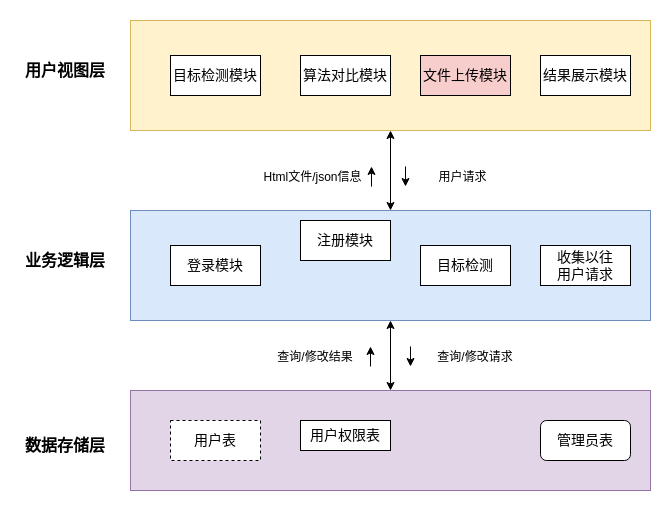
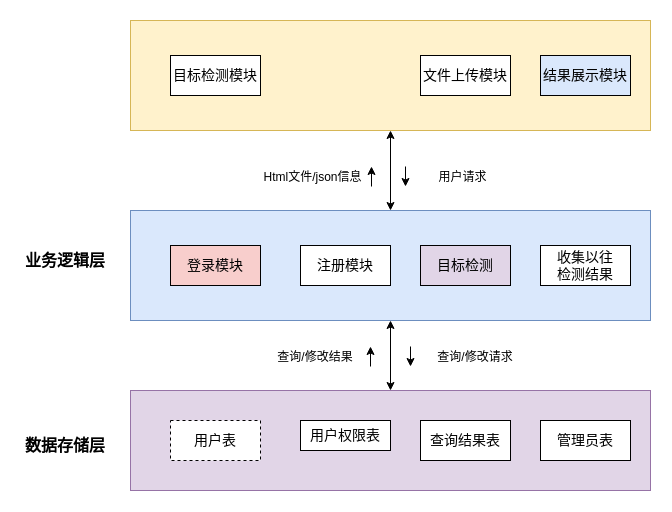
  <mxCell id="0" />
  <mxCell id="1" parent="0" />
  <mxCell id="2" value="" style="rounded=0;whiteSpace=wrap;html=1;fillColor=#e1d5e7;strokeColor=#9673a6;" parent="1" vertex="1"><mxGeometry x="130" y="390" width="520" height="100" as="geometry" /></mxCell>
  <mxCell id="3" value="&lt;font style=&quot;font-size: 14px&quot;&gt;用户表&lt;/font&gt;" style="rounded=0;whiteSpace=wrap;html=1;dashed=1;" parent="1" vertex="1"><mxGeometry x="170" y="420" width="90" height="40" as="geometry" /></mxCell>
  <mxCell id="4" value="&lt;font style=&quot;font-size: 14px&quot;&gt;用户权限表&lt;/font&gt;" style="rounded=0;whiteSpace=wrap;html=1;" parent="1" vertex="1"><mxGeometry x="300" y="420" width="90" height="30" as="geometry" /></mxCell>
- <mxCell id="6" value="&lt;font style=&quot;font-size: 14px&quot;&gt;管理员表&lt;/font&gt;" style="whiteSpace=wrap;html=1;rounded=1;" parent="1" vertex="1"><mxGeometry x="540" y="420" width="90" height="40" as="geometry" /></mxCell>
+ <mxCell id="5" value="&lt;font style=&quot;font-size: 14px&quot;&gt;查询结果表&lt;/font&gt;" style="rounded=0;whiteSpace=wrap;html=1;" parent="1" vertex="1"><mxGeometry x="420" y="420" width="90" height="40" as="geometry" /></mxCell>
+ <mxCell id="6" value="&lt;font style=&quot;font-size: 14px&quot;&gt;管理员表&lt;/font&gt;" style="rounded=0;whiteSpace=wrap;html=1;" parent="1" vertex="1"><mxGeometry x="540" y="420" width="90" height="40" as="geometry" /></mxCell>
  <mxCell id="7" value="&lt;b&gt;&lt;font style=&quot;font-size: 16px&quot;&gt;数据存储层&lt;/font&gt;&lt;/b&gt;" style="text;html=1;strokeColor=none;fillColor=none;align=center;verticalAlign=middle;whiteSpace=wrap;rounded=0;fontSize=14;" parent="1" vertex="1"><mxGeometry x="20" y="430" width="90" height="30" as="geometry" /></mxCell>
  <mxCell id="8" value="" style="rounded=0;whiteSpace=wrap;html=1;fillColor=#dae8fc;strokeColor=#6c8ebf;" parent="1" vertex="1"><mxGeometry x="130" y="210" width="520" height="110" as="geometry" /></mxCell>
- <mxCell id="9" value="&lt;font style=&quot;font-size: 14px&quot;&gt;登录模块&lt;/font&gt;" style="rounded=0;whiteSpace=wrap;html=1;" parent="1" vertex="1"><mxGeometry x="170" y="245" width="90" height="40" as="geometry" /></mxCell>
- <mxCell id="10" value="&lt;font style=&quot;font-size: 14px&quot;&gt;注册模块&lt;/font&gt;" style="rounded=0;whiteSpace=wrap;html=1;" parent="1" vertex="1"><mxGeometry x="300" y="220" width="90" height="40" as="geometry" /></mxCell>
- <mxCell id="11" value="&lt;font style=&quot;font-size: 14px&quot;&gt;目标检测&lt;/font&gt;" style="rounded=0;whiteSpace=wrap;html=1;" parent="1" vertex="1"><mxGeometry x="420" y="245" width="90" height="40" as="geometry" /></mxCell>
- <mxCell id="12" value="&lt;font style=&quot;font-size: 14px&quot;&gt;收集以往&lt;br&gt;用户请求&lt;/font&gt;" style="rounded=0;whiteSpace=wrap;html=1;" parent="1" vertex="1"><mxGeometry x="540" y="245" width="90" height="40" as="geometry" /></mxCell>
+ <mxCell id="9" value="&lt;font style=&quot;font-size: 14px&quot;&gt;登录模块&lt;/font&gt;" style="rounded=0;whiteSpace=wrap;html=1;fillColor=#f8cecc;" parent="1" vertex="1"><mxGeometry x="170" y="245" width="90" height="40" as="geometry" /></mxCell>
+ <mxCell id="10" value="&lt;font style=&quot;font-size: 14px&quot;&gt;注册模块&lt;/font&gt;" style="rounded=0;whiteSpace=wrap;html=1;" parent="1" vertex="1"><mxGeometry x="300" y="245" width="90" height="40" as="geometry" /></mxCell>
+ <mxCell id="11" value="&lt;font style=&quot;font-size: 14px&quot;&gt;目标检测&lt;/font&gt;" style="rounded=0;whiteSpace=wrap;html=1;fillColor=#e1d5e7;" parent="1" vertex="1"><mxGeometry x="420" y="245" width="90" height="40" as="geometry" /></mxCell>
+ <mxCell id="12" value="&lt;font style=&quot;font-size: 14px&quot;&gt;收集以往&lt;br&gt;检测结果&lt;/font&gt;" style="rounded=0;whiteSpace=wrap;html=1;" parent="1" vertex="1"><mxGeometry x="540" y="245" width="90" height="40" as="geometry" /></mxCell>
  <mxCell id="13" value="" style="endArrow=classic;startArrow=classic;html=1;rounded=0;fontSize=16;entryX=0.5;entryY=1;entryDx=0;entryDy=0;" parent="1" source="2" target="8" edge="1"><mxGeometry width="50" height="50" relative="1" as="geometry"><mxPoint x="430" y="390" as="sourcePoint" /><mxPoint x="480" y="340" as="targetPoint" /></mxGeometry></mxCell>
  <mxCell id="14" value="" style="endArrow=classic;html=1;rounded=0;fontSize=16;" parent="1" edge="1"><mxGeometry width="50" height="50" relative="1" as="geometry"><mxPoint x="370" y="366" as="sourcePoint" /><mxPoint x="370" y="346" as="targetPoint" /><Array as="points"><mxPoint x="370" y="346" /></Array></mxGeometry></mxCell>
  <mxCell id="15" value="&lt;font style=&quot;font-size: 12px&quot;&gt;查询/修改结果&lt;/font&gt;" style="text;html=1;strokeColor=none;fillColor=none;align=center;verticalAlign=middle;whiteSpace=wrap;rounded=0;fontSize=16;" parent="1" vertex="1"><mxGeometry x="270" y="340" width="90" height="30" as="geometry" /></mxCell>
  <mxCell id="16" value="" style="endArrow=classic;html=1;rounded=0;fontSize=12;" parent="1" edge="1"><mxGeometry width="50" height="50" relative="1" as="geometry"><mxPoint x="410" y="346" as="sourcePoint" /><mxPoint x="410" y="366" as="targetPoint" /></mxGeometry></mxCell>
  <mxCell id="17" value="&lt;font style=&quot;font-size: 12px&quot;&gt;查询/修改请求&lt;/font&gt;" style="text;html=1;strokeColor=none;fillColor=none;align=center;verticalAlign=middle;whiteSpace=wrap;rounded=0;fontSize=16;" parent="1" vertex="1"><mxGeometry x="430" y="340" width="90" height="30" as="geometry" /></mxCell>
  <mxCell id="18" value="&lt;b&gt;&lt;font style=&quot;font-size: 16px&quot;&gt;业务逻辑层&lt;/font&gt;&lt;/b&gt;" style="text;html=1;strokeColor=none;fillColor=none;align=center;verticalAlign=middle;whiteSpace=wrap;rounded=0;fontSize=14;" parent="1" vertex="1"><mxGeometry x="20" y="245" width="90" height="30" as="geometry" /></mxCell>
  <mxCell id="19" value="" style="rounded=0;whiteSpace=wrap;html=1;fillColor=#fff2cc;strokeColor=#d6b656;" parent="1" vertex="1"><mxGeometry x="130" y="20" width="520" height="110" as="geometry" /></mxCell>
  <mxCell id="20" value="&lt;font style=&quot;font-size: 14px&quot;&gt;目标检测模块&lt;/font&gt;" style="rounded=0;whiteSpace=wrap;html=1;" parent="1" vertex="1"><mxGeometry x="170" y="55" width="90" height="40" as="geometry" /></mxCell>
- <mxCell id="21" value="&lt;span style=&quot;font-size: 14px&quot;&gt;算法对比模块&lt;/span&gt;" style="rounded=0;whiteSpace=wrap;html=1;" parent="1" vertex="1"><mxGeometry x="300" y="55" width="90" height="40" as="geometry" /></mxCell>
- <mxCell id="22" value="&lt;font style=&quot;font-size: 14px&quot;&gt;文件上传模块&lt;/font&gt;" style="rounded=0;whiteSpace=wrap;html=1;fillColor=#f8cecc;" parent="1" vertex="1"><mxGeometry x="420" y="55" width="90" height="40" as="geometry" /></mxCell>
- <mxCell id="23" value="&lt;span style=&quot;font-size: 14px&quot;&gt;结果展示模块&lt;/span&gt;" style="rounded=0;whiteSpace=wrap;html=1;" parent="1" vertex="1"><mxGeometry x="540" y="55" width="90" height="40" as="geometry" /></mxCell>
+ <mxCell id="22" value="&lt;font style=&quot;font-size: 14px&quot;&gt;文件上传模块&lt;/font&gt;" style="rounded=0;whiteSpace=wrap;html=1;" parent="1" vertex="1"><mxGeometry x="420" y="55" width="90" height="40" as="geometry" /></mxCell>
+ <mxCell id="23" value="&lt;span style=&quot;font-size: 14px&quot;&gt;结果展示模块&lt;/span&gt;" style="rounded=0;whiteSpace=wrap;html=1;fillColor=#dae8fc;" parent="1" vertex="1"><mxGeometry x="540" y="55" width="90" height="40" as="geometry" /></mxCell>
  <mxCell id="24" value="" style="endArrow=classic;startArrow=classic;html=1;rounded=0;fontSize=16;entryX=0.5;entryY=1;entryDx=0;entryDy=0;exitX=0.5;exitY=0;exitDx=0;exitDy=0;" parent="1" source="8" target="19" edge="1"><mxGeometry width="50" height="50" relative="1" as="geometry"><mxPoint x="385" y="210" as="sourcePoint" /><mxPoint x="385" y="140" as="targetPoint" /></mxGeometry></mxCell>
  <mxCell id="25" value="" style="endArrow=classic;html=1;rounded=0;fontSize=16;" parent="1" edge="1"><mxGeometry width="50" height="50" relative="1" as="geometry"><mxPoint x="371" y="186" as="sourcePoint" /><mxPoint x="371" y="166" as="targetPoint" /><Array as="points"><mxPoint x="371" y="166" /></Array></mxGeometry></mxCell>
  <mxCell id="26" value="&lt;font style=&quot;font-size: 12px&quot;&gt;Html文件/json信息&lt;/font&gt;" style="text;html=1;strokeColor=none;fillColor=none;align=center;verticalAlign=middle;whiteSpace=wrap;rounded=0;fontSize=16;" parent="1" vertex="1"><mxGeometry x="260" y="160" width="105" height="30" as="geometry" /></mxCell>
  <mxCell id="27" value="" style="endArrow=classic;html=1;rounded=0;fontSize=12;" parent="1" edge="1"><mxGeometry width="50" height="50" relative="1" as="geometry"><mxPoint x="405" y="166" as="sourcePoint" /><mxPoint x="405" y="186" as="targetPoint" /></mxGeometry></mxCell>
  <mxCell id="28" value="&lt;font style=&quot;font-size: 12px&quot;&gt;用户请求&lt;/font&gt;" style="text;html=1;strokeColor=none;fillColor=none;align=center;verticalAlign=middle;whiteSpace=wrap;rounded=0;fontSize=16;" parent="1" vertex="1"><mxGeometry x="425" y="160" width="75" height="30" as="geometry" /></mxCell>
- <mxCell id="29" value="&lt;b&gt;&lt;font style=&quot;font-size: 16px&quot;&gt;用户视图层&lt;/font&gt;&lt;/b&gt;" style="text;html=1;strokeColor=none;fillColor=none;align=center;verticalAlign=middle;whiteSpace=wrap;rounded=0;fontSize=14;" parent="1" vertex="1"><mxGeometry x="20" y="55" width="90" height="30" as="geometry" /></mxCell>
